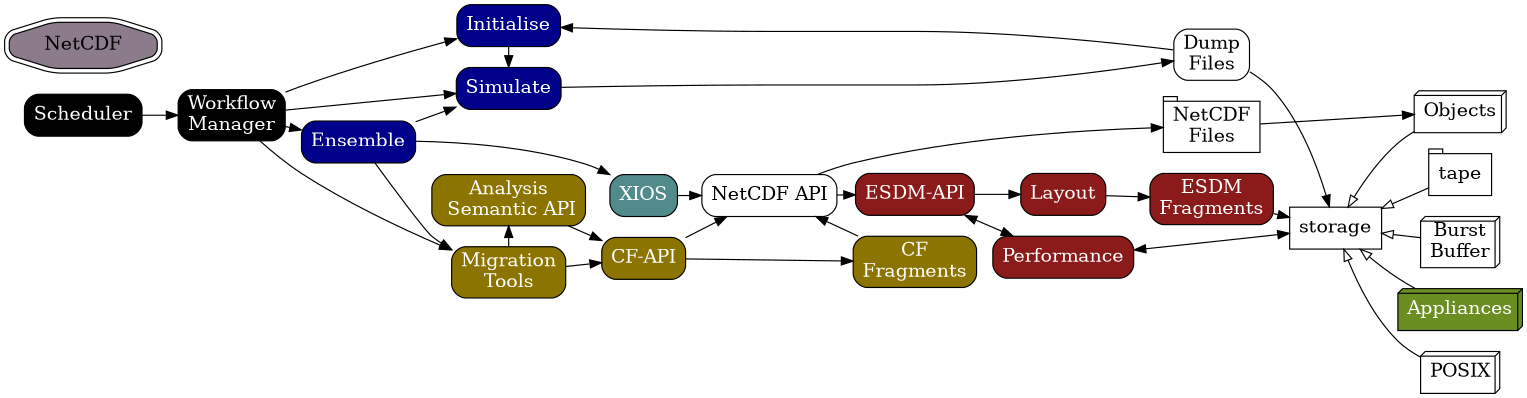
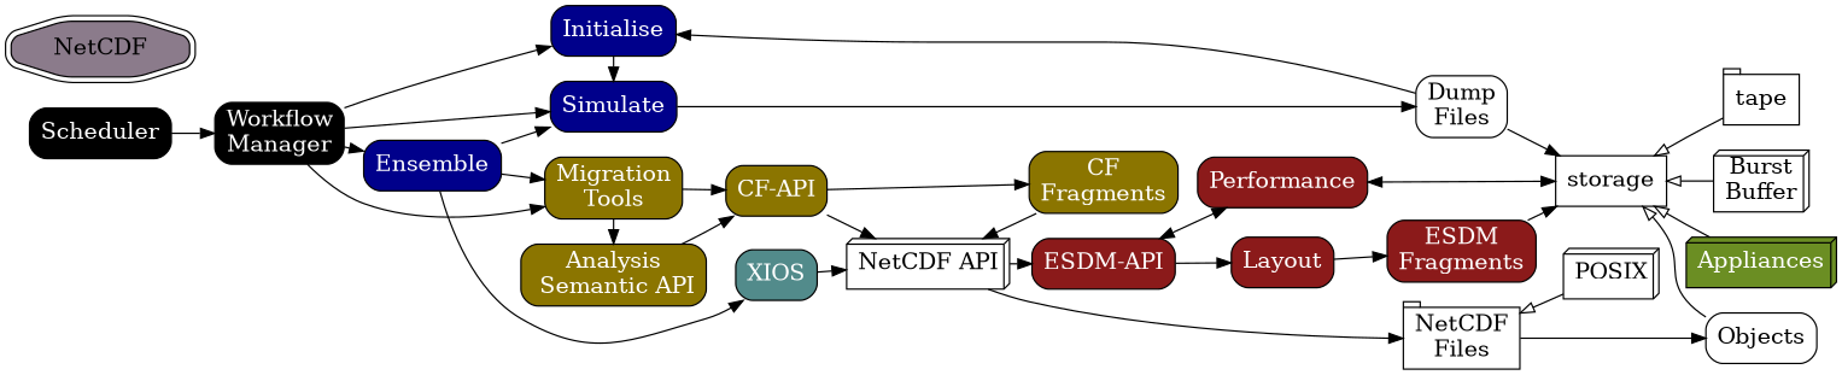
  digraph {
    rankdir=LR
    ranksep=0.2
    node [fillcolor=white fontcolor=white fontsize=16 shape=rectangle style="filled,rounded"]
    Performance [fillcolor=firebrick4]
    Layout [fillcolor=firebrick4]
    n3 [fillcolor=blue4 label=Initialise]
    n4 [fillcolor=blue4 label=Simulate]
    n5 [fillcolor=gold4 label="Migration\nTools"]
    n6 [fillcolor=gold4 label="Analysis\n Semantic API"]
    n7 [fillcolor=firebrick4 label="ESDM\nFragments"]
    n8 [fontcolor=black label="NetCDF\nFiles" shape=tab]
    n9 [fontcolor=black label="Dump\nFiles" shape=box]
    storage [fontcolor=black style=normal]
    n11 [fillcolor=gold4 label="CF-API"]
    XIOS [fillcolor=darkslategray4]
-   Objects [fontcolor=black shape=box3d]
+   Objects [fontcolor=black shape=box]
    n14 [fillcolor=thistle4 label=NetCDF shape=doubleoctagon fontcolor=""]
    n15 [fillcolor=firebrick4 label="ESDM-API"]
    Appliances [fillcolor=olivedrab shape=box3d]
    POSIX [fontcolor=black shape=box3d]
    tape [fontcolor=black shape=tab]
    "Burst\nBuffer" [fontcolor=black shape=box3d]
    n20 [fillcolor=gold4 label="CF\nFragments"]
-   n21 [fontcolor=black label="NetCDF API"]
+   n21 [fontcolor=black label="NetCDF API" shape=box3d]
    n22 [fillcolor=black label=Scheduler]
    n23 [fillcolor=black label="Workflow\nManager"]
    n24 [fillcolor=blue4 label=Ensemble]
    subgraph sub_1 {
      rank=same
      Performance
      Layout
    }
    subgraph sub_2 {
      rank=same
      n3
      n4
    }
    subgraph sub_3 {
      rank=same
      n5
      n6
    }
    subgraph sub_4 {
      rank=same
      n7
      n8
      n9
    }
    Performance -> storage [dir=both]
    Layout -> n7
    n3 -> n4
    n3 -> n9 [dir=back]
    n4 -> n9
    n5 -> n6
    n5 -> n11
    n6 -> n11
    n6 -> XIOS [style=invis]
    n7 -> storage
    n8 -> Objects
    n9 -> storage
    storage -> Objects [arrowtail=empty dir=back]
    storage -> Appliances [arrowtail=empty dir=back]
-   storage -> POSIX [arrowtail=empty dir=back]
+   n8 -> POSIX [arrowtail=empty dir=back]
    storage -> tape [arrowtail=empty dir=back]
    storage -> "Burst\nBuffer" [arrowtail=empty dir=back]
    n11 -> n20
    n11 -> n21
    XIOS -> n21
    n15 -> Performance [dir=both]
    n15 -> Layout
    n21 -> n8
    n21 -> n15
    n21 -> n20 [dir=back]
    n22 -> n23
    n23 -> n3
    n23 -> n4
    n23 -> n5
    n23 -> n24
    n24 -> n4
    n24 -> n5
    n24 -> XIOS
  }
